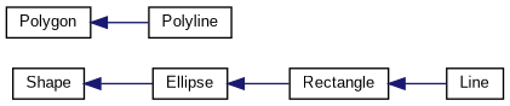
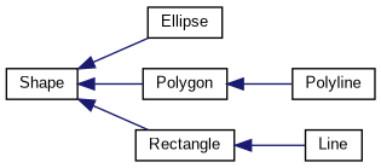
  digraph {
    fontname="Liberation Sans"
    rankdir=LR
    node [color=black fillcolor=white fontname="Liberation Sans" fontsize=10 shape=record style=filled]
    edge [color=midnightblue dir=back fontname="Liberation Sans" fontsize=10 labelfontname=Helvetica labelfontsize=10 style=solid]
    n1 [height=0.2 label=Shape width=0.4]
    n2 [height=0.2 label=Ellipse width=0.4]
    n3 [height=0.2 label=Polygon width=0.4]
    n4 [height=0.2 label=Rectangle width=0.4]
    n5 [height=0.2 label=Line width=0.4]
    n6 [height=0.2 label=Polyline width=0.4]
    n1 -> n2
-   n2 -> n4
+   n1 -> n3
+   n1 -> n4
    n3 -> n6
    n4 -> n5
  }
